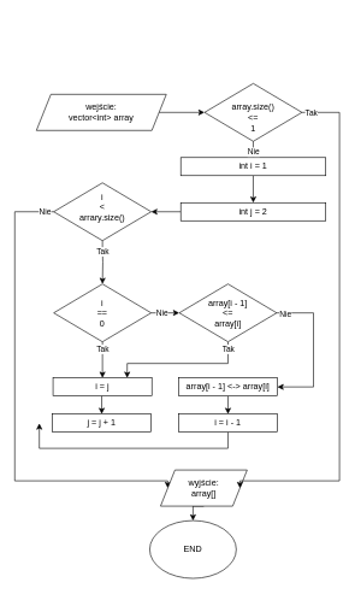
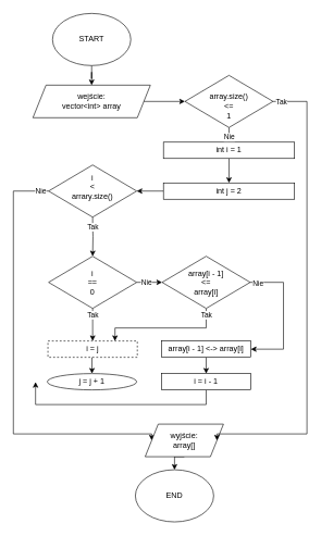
  <mxCell id="0" />
  <mxCell id="1" parent="0" />
+ <mxCell id="2" style="edgeStyle=orthogonalEdgeStyle;rounded=0;orthogonalLoop=1;jettySize=auto;html=1;entryX=0.5;entryY=0;entryDx=0;entryDy=0;" edge="1" parent="1" source="3" target="5"><mxGeometry relative="1" as="geometry" /></mxCell>
+ <mxCell id="3" value="START" style="ellipse;whiteSpace=wrap;html=1;" parent="1" vertex="1"><mxGeometry x="80" y="20" width="120" height="80" as="geometry" /></mxCell>
  <mxCell id="4" style="edgeStyle=orthogonalEdgeStyle;rounded=0;orthogonalLoop=1;jettySize=auto;html=1;exitX=1;exitY=0.5;exitDx=0;exitDy=0;entryX=0;entryY=0.5;entryDx=0;entryDy=0;" edge="1" parent="1" source="5" target="22"><mxGeometry relative="1" as="geometry" /></mxCell>
  <mxCell id="5" value="wejście:&lt;br&gt;vector&amp;lt;int&amp;gt; array" style="shape=parallelogram;perimeter=parallelogramPerimeter;whiteSpace=wrap;html=1;fixedSize=1;" parent="1" vertex="1"><mxGeometry x="50" y="130" width="180" height="50" as="geometry" /></mxCell>
  <mxCell id="6" style="edgeStyle=orthogonalEdgeStyle;rounded=0;orthogonalLoop=1;jettySize=auto;html=1;exitX=0.5;exitY=1;exitDx=0;exitDy=0;entryX=0.5;entryY=0;entryDx=0;entryDy=0;" edge="1" parent="1" source="7" target="15"><mxGeometry relative="1" as="geometry" /></mxCell>
  <mxCell id="7" value="int i = 1" style="rounded=0;whiteSpace=wrap;html=1;" parent="1" vertex="1"><mxGeometry x="250" y="217.5" width="201" height="25" as="geometry" /></mxCell>
  <mxCell id="8" style="edgeStyle=orthogonalEdgeStyle;rounded=0;orthogonalLoop=1;jettySize=auto;html=1;exitX=0.5;exitY=1;exitDx=0;exitDy=0;entryX=0.5;entryY=0;entryDx=0;entryDy=0;" edge="1" parent="1" source="12" target="27"><mxGeometry relative="1" as="geometry"><mxPoint x="364" y="432.833" as="targetPoint" /><Array as="points"><mxPoint x="142" y="342.5" /><mxPoint x="142" y="342.5" /><mxPoint x="142" y="362.5" /><mxPoint x="142" y="362.5" /></Array></mxGeometry></mxCell>
  <mxCell id="9" value="Tak" style="edgeLabel;html=1;align=center;verticalAlign=middle;resizable=0;points=[];" vertex="1" connectable="0" parent="8"><mxGeometry x="-0.645" relative="1" as="geometry"><mxPoint y="4" as="offset" /></mxGeometry></mxCell>
  <mxCell id="10" style="edgeStyle=orthogonalEdgeStyle;rounded=0;orthogonalLoop=1;jettySize=auto;html=1;entryX=0;entryY=0.5;entryDx=0;entryDy=0;" edge="1" parent="1" source="12" target="17"><mxGeometry relative="1" as="geometry"><Array as="points"><mxPoint x="20" y="293" /><mxPoint x="20" y="665" /></Array></mxGeometry></mxCell>
  <mxCell id="11" value="Nie" style="edgeLabel;html=1;align=center;verticalAlign=middle;resizable=0;points=[];" vertex="1" connectable="0" parent="10"><mxGeometry x="-0.943" y="-1" relative="1" as="geometry"><mxPoint x="5" y="1" as="offset" /></mxGeometry></mxCell>
  <mxCell id="12" value="i&lt;br&gt;&amp;lt;&lt;br&gt;arrary.size()&lt;br&gt;&amp;nbsp;" style="rhombus;whiteSpace=wrap;html=1;" parent="1" vertex="1"><mxGeometry x="74" y="252.5" width="135" height="80" as="geometry" /></mxCell>
  <mxCell id="13" value="END" style="ellipse;whiteSpace=wrap;html=1;" vertex="1" parent="1"><mxGeometry x="207" y="720" width="120" height="80" as="geometry" /></mxCell>
  <mxCell id="14" style="edgeStyle=orthogonalEdgeStyle;rounded=0;orthogonalLoop=1;jettySize=auto;html=1;exitX=0;exitY=0.5;exitDx=0;exitDy=0;entryX=1;entryY=0.5;entryDx=0;entryDy=0;" edge="1" parent="1" source="15" target="12"><mxGeometry relative="1" as="geometry" /></mxCell>
  <mxCell id="15" value="int j = 2" style="rounded=0;whiteSpace=wrap;html=1;" vertex="1" parent="1"><mxGeometry x="250" y="280" width="201" height="25" as="geometry" /></mxCell>
  <mxCell id="16" style="edgeStyle=orthogonalEdgeStyle;rounded=0;orthogonalLoop=1;jettySize=auto;html=1;exitX=0.5;exitY=1;exitDx=0;exitDy=0;entryX=0.5;entryY=0;entryDx=0;entryDy=0;" edge="1" parent="1" source="17" target="13"><mxGeometry relative="1" as="geometry" /></mxCell>
  <mxCell id="17" value="wyjście:&lt;br&gt;array[]" style="shape=parallelogram;perimeter=parallelogramPerimeter;whiteSpace=wrap;html=1;fixedSize=1;" vertex="1" parent="1"><mxGeometry x="222" y="650" width="120" height="50" as="geometry" /></mxCell>
  <mxCell id="18" style="edgeStyle=orthogonalEdgeStyle;rounded=0;orthogonalLoop=1;jettySize=auto;html=1;exitX=0.5;exitY=1;exitDx=0;exitDy=0;entryX=0.5;entryY=0;entryDx=0;entryDy=0;" edge="1" parent="1" source="22" target="7"><mxGeometry relative="1" as="geometry" /></mxCell>
  <mxCell id="19" value="Nie" style="edgeLabel;html=1;align=center;verticalAlign=middle;resizable=0;points=[];" vertex="1" connectable="0" parent="18"><mxGeometry x="-0.769" relative="1" as="geometry"><mxPoint y="11" as="offset" /></mxGeometry></mxCell>
  <mxCell id="20" style="edgeStyle=orthogonalEdgeStyle;rounded=0;orthogonalLoop=1;jettySize=auto;html=1;entryX=1;entryY=0.5;entryDx=0;entryDy=0;" edge="1" parent="1" source="22" target="17"><mxGeometry relative="1" as="geometry"><mxPoint x="480" y="155" as="targetPoint" /><Array as="points"><mxPoint x="470" y="155" /><mxPoint x="470" y="665" /></Array></mxGeometry></mxCell>
  <mxCell id="21" value="Tak" style="edgeLabel;html=1;align=center;verticalAlign=middle;resizable=0;points=[];" vertex="1" connectable="0" parent="20"><mxGeometry x="-0.913" y="-1" relative="1" as="geometry"><mxPoint x="-19" y="-1" as="offset" /></mxGeometry></mxCell>
  <mxCell id="22" value="&amp;nbsp;&lt;br&gt;array.size()&lt;br&gt;&amp;lt;=&lt;br&gt;1" style="rhombus;whiteSpace=wrap;html=1;" vertex="1" parent="1"><mxGeometry x="283" y="115" width="135" height="80" as="geometry" /></mxCell>
  <mxCell id="23" style="edgeStyle=orthogonalEdgeStyle;rounded=0;orthogonalLoop=1;jettySize=auto;html=1;exitX=1;exitY=0.5;exitDx=0;exitDy=0;entryX=0;entryY=0.5;entryDx=0;entryDy=0;" edge="1" parent="1" source="27" target="32"><mxGeometry relative="1" as="geometry" /></mxCell>
  <mxCell id="24" value="Nie" style="edgeLabel;html=1;align=center;verticalAlign=middle;resizable=0;points=[];" vertex="1" connectable="0" parent="23"><mxGeometry x="-0.222" y="-1" relative="1" as="geometry"><mxPoint x="-1" y="-1" as="offset" /></mxGeometry></mxCell>
  <mxCell id="25" style="edgeStyle=orthogonalEdgeStyle;rounded=0;orthogonalLoop=1;jettySize=auto;html=1;entryX=0.5;entryY=0;entryDx=0;entryDy=0;exitX=0.5;exitY=1;exitDx=0;exitDy=0;" edge="1" parent="1" source="27" target="38"><mxGeometry relative="1" as="geometry" /></mxCell>
  <mxCell id="26" value="Tak" style="edgeLabel;html=1;align=center;verticalAlign=middle;resizable=0;points=[];" vertex="1" connectable="0" parent="25"><mxGeometry x="-0.922" y="2" relative="1" as="geometry"><mxPoint x="-2" y="8" as="offset" /></mxGeometry></mxCell>
  <mxCell id="27" value="i&lt;br&gt;==&lt;br&gt;0" style="rhombus;whiteSpace=wrap;html=1;" vertex="1" parent="1"><mxGeometry x="74" y="392.5" width="135" height="80" as="geometry" /></mxCell>
  <mxCell id="28" style="edgeStyle=orthogonalEdgeStyle;rounded=0;orthogonalLoop=1;jettySize=auto;html=1;exitX=1;exitY=0.5;exitDx=0;exitDy=0;entryX=1;entryY=0.5;entryDx=0;entryDy=0;" edge="1" parent="1" source="32" target="34"><mxGeometry relative="1" as="geometry"><Array as="points"><mxPoint x="434" y="432.5" /><mxPoint x="434" y="534.5" /></Array></mxGeometry></mxCell>
  <mxCell id="29" value="Nie" style="edgeLabel;html=1;align=center;verticalAlign=middle;resizable=0;points=[];" vertex="1" connectable="0" parent="28"><mxGeometry x="-0.323" relative="1" as="geometry"><mxPoint x="-40" y="-17" as="offset" /></mxGeometry></mxCell>
  <mxCell id="30" style="edgeStyle=orthogonalEdgeStyle;rounded=0;orthogonalLoop=1;jettySize=auto;html=1;entryX=0.75;entryY=0;entryDx=0;entryDy=0;" edge="1" parent="1" source="32" target="38"><mxGeometry relative="1" as="geometry"><Array as="points"><mxPoint x="316" y="502.5" /><mxPoint x="176" y="502.5" /></Array></mxGeometry></mxCell>
  <mxCell id="31" value="Tak" style="edgeLabel;html=1;align=center;verticalAlign=middle;resizable=0;points=[];" vertex="1" connectable="0" parent="30"><mxGeometry x="-0.716" relative="1" as="geometry"><mxPoint y="-17" as="offset" /></mxGeometry></mxCell>
  <mxCell id="32" value="array[i - 1]&lt;br&gt;&amp;lt;=&lt;br&gt;array[i]" style="rhombus;whiteSpace=wrap;html=1;" vertex="1" parent="1"><mxGeometry x="248" y="392.5" width="135" height="80" as="geometry" /></mxCell>
  <mxCell id="33" style="edgeStyle=orthogonalEdgeStyle;rounded=0;orthogonalLoop=1;jettySize=auto;html=1;exitX=0.5;exitY=1;exitDx=0;exitDy=0;entryX=0.5;entryY=0;entryDx=0;entryDy=0;" edge="1" parent="1" source="34" target="36"><mxGeometry relative="1" as="geometry" /></mxCell>
  <mxCell id="34" value="array[i - 1] &amp;lt;-&amp;gt; array[i]" style="rounded=0;whiteSpace=wrap;html=1;" vertex="1" parent="1"><mxGeometry x="247" y="522.5" width="137" height="25" as="geometry" /></mxCell>
  <mxCell id="35" style="edgeStyle=orthogonalEdgeStyle;rounded=0;orthogonalLoop=1;jettySize=auto;html=1;exitX=0.5;exitY=1;exitDx=0;exitDy=0;" edge="1" parent="1" source="36"><mxGeometry relative="1" as="geometry"><mxPoint x="54" y="585.5" as="targetPoint" /><mxPoint x="315.5" y="600.5" as="sourcePoint" /><Array as="points"><mxPoint x="316" y="620" /><mxPoint x="54" y="620" /></Array></mxGeometry></mxCell>
  <mxCell id="36" value="i = i - 1" style="rounded=0;whiteSpace=wrap;html=1;" vertex="1" parent="1"><mxGeometry x="247" y="572.5" width="137" height="25" as="geometry" /></mxCell>
  <mxCell id="37" style="edgeStyle=orthogonalEdgeStyle;rounded=0;orthogonalLoop=1;jettySize=auto;html=1;exitX=0.5;exitY=1;exitDx=0;exitDy=0;entryX=0.5;entryY=0;entryDx=0;entryDy=0;" edge="1" parent="1" source="38" target="39"><mxGeometry relative="1" as="geometry" /></mxCell>
- <mxCell id="38" value="i = j" style="rounded=0;whiteSpace=wrap;html=1;" vertex="1" parent="1"><mxGeometry x="73" y="522.5" width="137" height="25" as="geometry" /></mxCell>
- <mxCell id="39" value="j = j + 1" style="rounded=0;whiteSpace=wrap;html=1;" vertex="1" parent="1"><mxGeometry x="72" y="572.5" width="137" height="25" as="geometry" /></mxCell>
+ <mxCell id="38" value="i = j" style="rounded=0;whiteSpace=wrap;html=1;dashed=1;" vertex="1" parent="1"><mxGeometry x="73" y="522.5" width="137" height="25" as="geometry" /></mxCell>
+ <mxCell id="39" value="j = j + 1" style="ellipse;whiteSpace=wrap;html=1;" vertex="1" parent="1"><mxGeometry x="72" y="572.5" width="137" height="25" as="geometry" /></mxCell>
